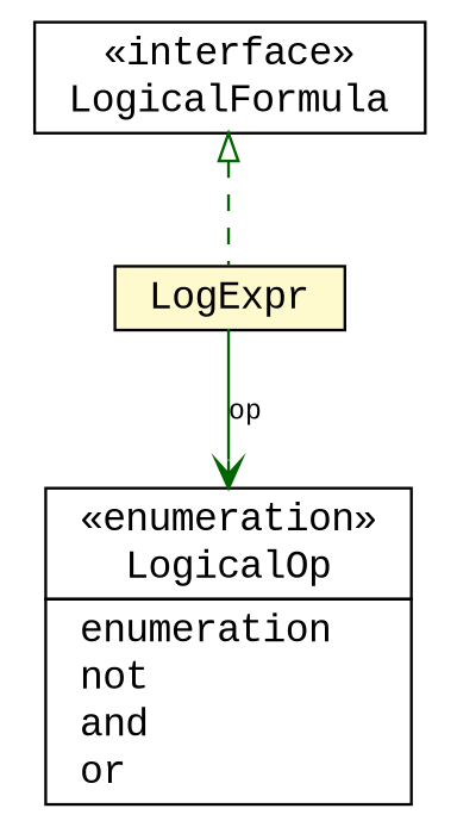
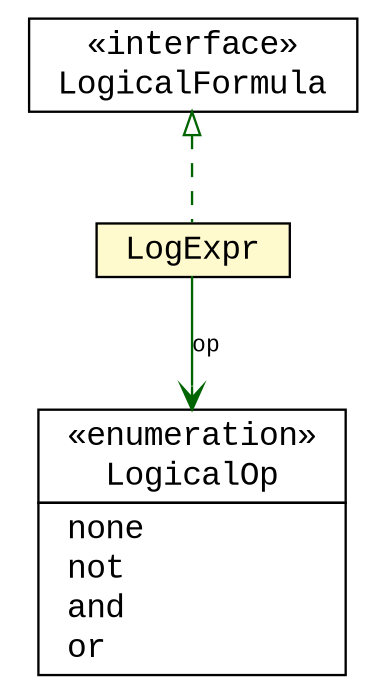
  digraph {
    fontname="Liberation Mono"
    nodesep=0.25
    ranksep=0.5
    node [fontcolor=black fontname="Liberation Mono" fontsize=14.0 shape=plaintext]
    edge [color=darkgreen fontname="Liberation Mono" headport=p labelfontname=Helvetica labelfontsize=10 tailport=p]
    n1 [label=<<table title="jason.asSyntax.LogicalFormula" border="0" cellborder="1" cellspacing="0" cellpadding="2" port="p" href="./LogicalFormula.html"> 		<tr><td><table border="0" cellspacing="0" cellpadding="1"> <tr><td align="center" balign="center"> &#171;interface&#187; </td></tr> <tr><td align="center" balign="center"> LogicalFormula </td></tr> 		</table></td></tr> 		</table>>]
    n2 [label=<<table title="jason.asSyntax.LogExpr" border="0" cellborder="1" cellspacing="0" cellpadding="2" port="p" bgcolor="lemonChiffon" href="./LogExpr.html"> 		<tr><td><table border="0" cellspacing="0" cellpadding="1"> <tr><td align="center" balign="center"> LogExpr </td></tr> 		</table></td></tr> 		</table>>]
-   n3 [label=<<table title="jason.asSyntax.LogExpr.LogicalOp" border="0" cellborder="1" cellspacing="0" cellpadding="2" port="p" href="./LogExpr.LogicalOp.html"> 		<tr><td><table border="0" cellspacing="0" cellpadding="1"> <tr><td align="center" balign="center"> &#171;enumeration&#187; </td></tr> <tr><td align="center" balign="center"> LogicalOp </td></tr> 		</table></td></tr> 		<tr><td><table border="0" cellspacing="0" cellpadding="1"> <tr><td align="left" balign="left"> enumeration </td></tr> <tr><td align="left" balign="left"> not </td></tr> <tr><td align="left" balign="left"> and </td></tr> <tr><td align="left" balign="left"> or </td></tr> 		</table></td></tr> 		</table>>]
+   n3 [label=<<table title="jason.asSyntax.LogExpr.LogicalOp" border="0" cellborder="1" cellspacing="0" cellpadding="2" port="p" href="./LogExpr.LogicalOp.html"> 		<tr><td><table border="0" cellspacing="0" cellpadding="1"> <tr><td align="center" balign="center"> &#171;enumeration&#187; </td></tr> <tr><td align="center" balign="center"> LogicalOp </td></tr> 		</table></td></tr> 		<tr><td><table border="0" cellspacing="0" cellpadding="1"> <tr><td align="left" balign="left"> none </td></tr> <tr><td align="left" balign="left"> not </td></tr> <tr><td align="left" balign="left"> and </td></tr> <tr><td align="left" balign="left"> or </td></tr> 		</table></td></tr> 		</table>>]
    n1 -> n2 [arrowtail=empty dir=back fontsize=10 style=dashed]
    n2 -> n3 [arrowhead=open fontcolor=black fontsize=10.0 label=op]
  }
